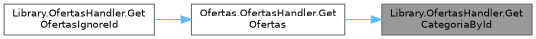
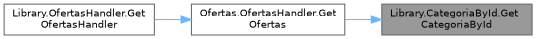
  digraph {
    rankdir=RL
    node [color=grey40 fillcolor=white fontname=Helvetica fontsize=10 shape=box style=filled]
    edge [color=steelblue1 dir=back fontname=Helvetica fontsize=10 labelfontname=Helvetica labelfontsize=10 style=solid]
-   n1 [color=gray40 fillcolor=grey60 fontcolor=black height=0.2 label="Library.OfertasHandler.Get\lCategoriaById" width=0.4]
+   n1 [color=gray40 fillcolor=grey60 fontcolor=black height=0.2 label="Library.CategoriaById.Get\lCategoriaById" width=0.4]
    n2 [height=0.2 label="Ofertas.OfertasHandler.Get\lOfertas" width=0.4]
-   n3 [height=0.2 label="Library.OfertasHandler.Get\lOfertasIgnoreId" width=0.4]
+   n3 [height=0.2 label="Library.OfertasHandler.Get\lOfertasHandler" width=0.4]
    n1 -> n2
    n2 -> n3
  }
